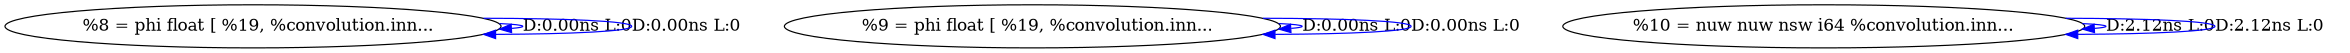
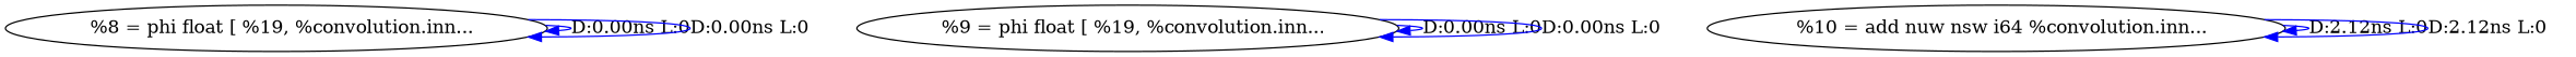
  digraph {
    edge [color=blue]
    n1 [label="  %8 = phi float [ %19, %convolution.inn..."]
    n2 [label="  %9 = phi float [ %19, %convolution.inn..."]
-   n3 [label="%10 = nuw nuw nsw i64 %convolution.inn..."]
+   n3 [label="  %10 = add nuw nsw i64 %convolution.inn..."]
    n1 -> n1 [label="D:0.00ns L:0"]
    n1 -> n1 [label="D:0.00ns L:0"]
    n2 -> n2 [label="D:0.00ns L:0"]
    n2 -> n2 [label="D:0.00ns L:0"]
    n3 -> n3 [label="D:2.12ns L:0"]
    n3 -> n3 [label="D:2.12ns L:0"]
  }
